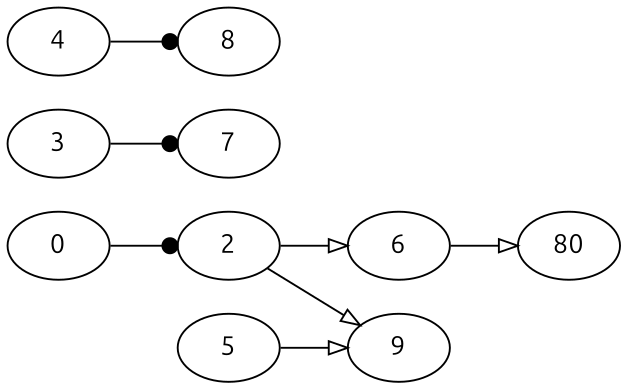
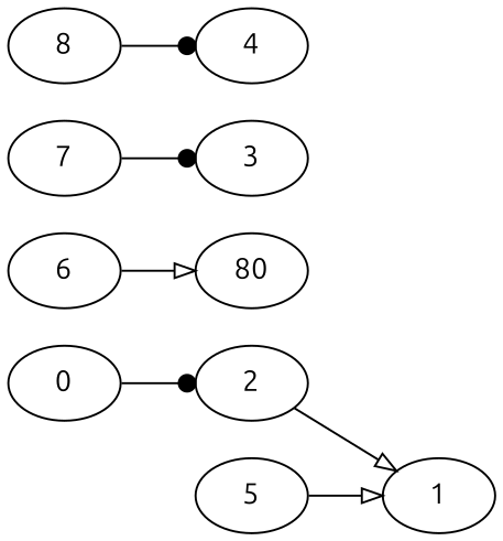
  strict digraph {
    fontname=Ubuntu
    rankdir=LR
    node [execution_time=4 fontname=Ubuntu]
    edge [arrowhead=onormal fontname=Ubuntu weight=8]
    0 [execution_time=8]
    2 [execution_time=6]
    6 [execution_time=6]
-   9 [execution_time=3]
+   9 [execution_time=3 label=1]
    3
    7 [execution_time=3]
    4 [execution_time=2]
    8
    5
    n10 [execution_time=2 label=80]
    0 -> 2 [arrowhead=dot weight=10]
-   2 -> 6
    2 -> 9
    6 -> n10
-   3 -> 7 [arrowhead=dot weight=12]
-   4 -> 8 [arrowhead=dot]
+   7 -> 3 [arrowhead=dot weight=12]
+   8 -> 4 [arrowhead=dot]
    5 -> 9 [weight=10]
  }
